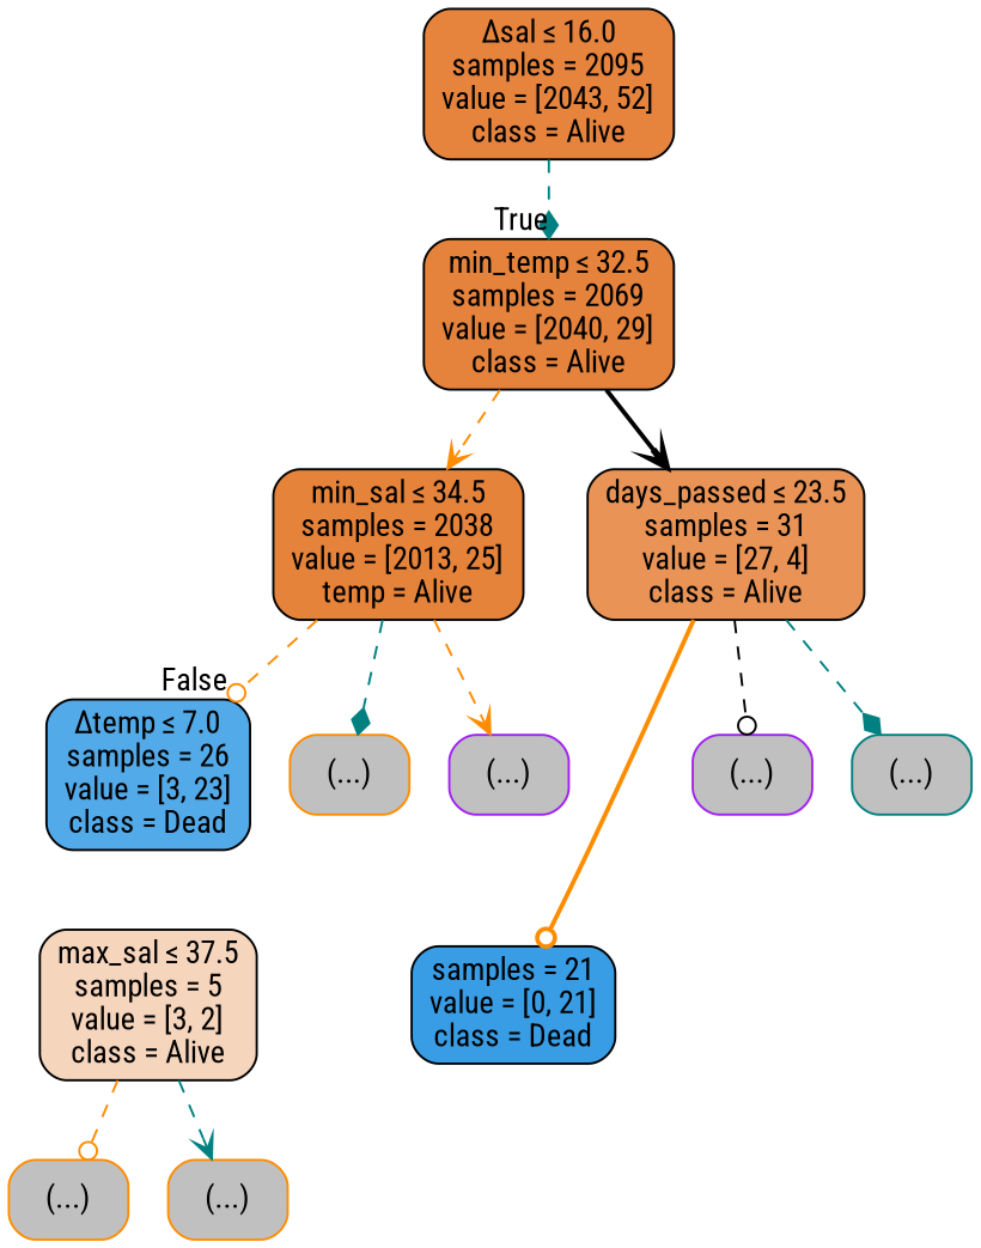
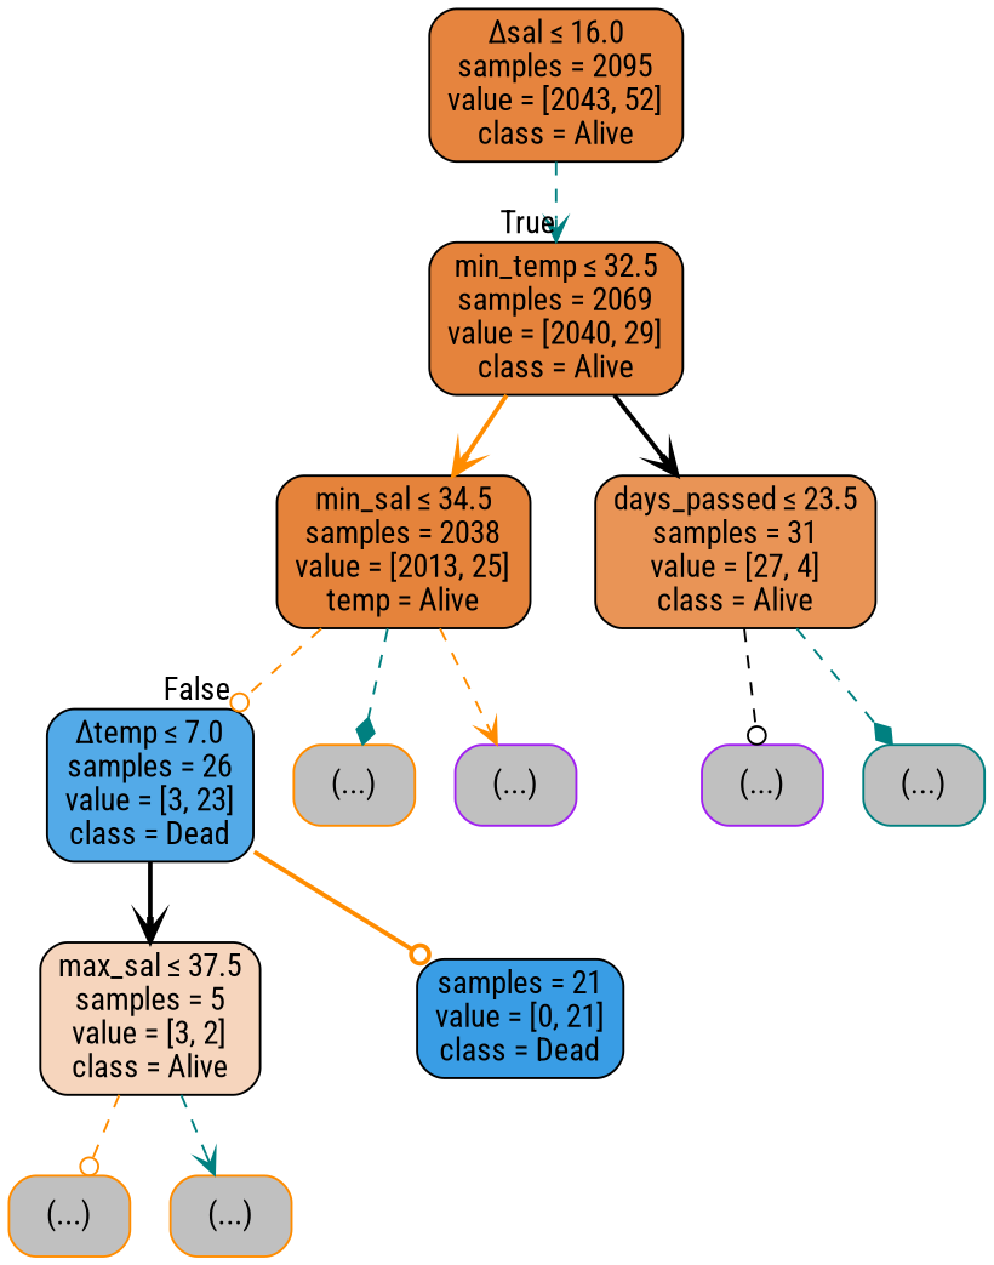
  digraph {
    fontname="Roboto Condensed"
    node [color=black fillcolor="#C0C0C0" fontname="Roboto Condensed" shape=box style="filled, rounded"]
    edge [arrowhead=vee color=darkorange fontname="Roboto Condensed" style=dashed]
    n1 [fillcolor="#e6843e" label=<Δsal &le; 16.0<br/>samples = 2095<br/>value = [2043, 52]<br/>class = Alive>]
    n2 [fillcolor="#e5833c" label=<min_temp &le; 32.5<br/>samples = 2069<br/>value = [2040, 29]<br/>class = Alive>]
    n3 [fillcolor="#e5833b" label=<min_sal &le; 34.5<br/>samples = 2038<br/>value = [2013, 25]<br/>temp = Alive>]
    n4 [fillcolor="#e99456" label=<days_passed &le; 23.5<br/>samples = 31<br/>value = [27, 4]<br/>class = Alive>]
    n5 [fillcolor="#53aae8" label=<Δtemp &le; 7.0<br/>samples = 26<br/>value = [3, 23]<br/>class = Dead>]
    n6 [fillcolor="#399de5" label=<samples = 21<br/>value = [0, 21]<br/>class = Dead>]
    n7 [fillcolor="#f6d5bd" label=<max_sal &le; 37.5<br/>samples = 5<br/>value = [3, 2]<br/>class = Alive>]
    n8 [color=darkorange label="(...)"]
    n9 [color=purple label="(...)"]
    n10 [color=purple label="(...)"]
    n11 [color=teal label="(...)"]
    n12 [color=darkorange label="(...)"]
    n13 [color=darkorange label="(...)"]
-   n1 -> n2 [arrowhead=diamond color=teal headlabel=True labelangle=45 labeldistance=2.5]
-   n2 -> n3
+   n1 -> n2 [color=teal headlabel=True labelangle=45 labeldistance=2.5]
+   n2 -> n3 [style=bold]
    n2 -> n4 [color=black style=bold]
    n3 -> n5 [arrowhead=odot headlabel=False labelangle=-45 labeldistance=2.5]
    n3 -> n8 [arrowhead=diamond color=teal]
    n3 -> n9
    n4 -> n10 [arrowhead=odot color=black]
    n4 -> n11 [arrowhead=diamond color=teal]
-   n4 -> n6 [arrowhead=odot style=bold]
+   n5 -> n6 [arrowhead=odot style=bold]
+   n5 -> n7 [color=black style=bold]
    n7 -> n12 [arrowhead=odot]
    n7 -> n13 [color=teal]
  }
